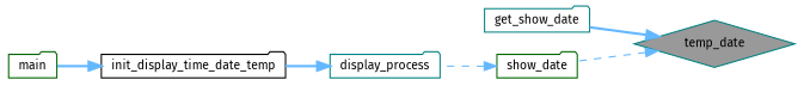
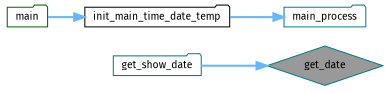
  digraph {
    fontname="Fira Sans"
    rankdir=RL
    node [color=teal fillcolor=white fontname="Fira Sans" fontsize=10 shape=folder style=filled]
    edge [color=steelblue1 dir=back fontname="Fira Sans" fontsize=10 labelfontname=Helvetica labelfontsize=10 style=bold]
-   n1 [fillcolor=grey60 fontcolor=black height=0.2 label=temp_date shape=diamond width=0.4]
+   n1 [fillcolor=grey60 fontcolor=black height=0.2 label=get_date shape=diamond width=0.4]
    n2 [height=0.2 label=get_show_date width=0.4]
-   n3 [color=darkgreen height=0.2 label=show_date width=0.4]
-   n4 [height=0.2 label=display_process width=0.4]
-   n5 [color=black height=0.2 label=init_display_time_date_temp width=0.4]
+   n4 [height=0.2 label=main_process width=0.4]
+   n5 [color=black height=0.2 label=init_main_time_date_temp width=0.4]
    n6 [color=darkgreen height=0.2 label=main width=0.4]
    n1 -> n2
-   n1 -> n3 [style=dashed]
-   n3 -> n4 [style=dashed]
    n4 -> n5
    n5 -> n6
  }
